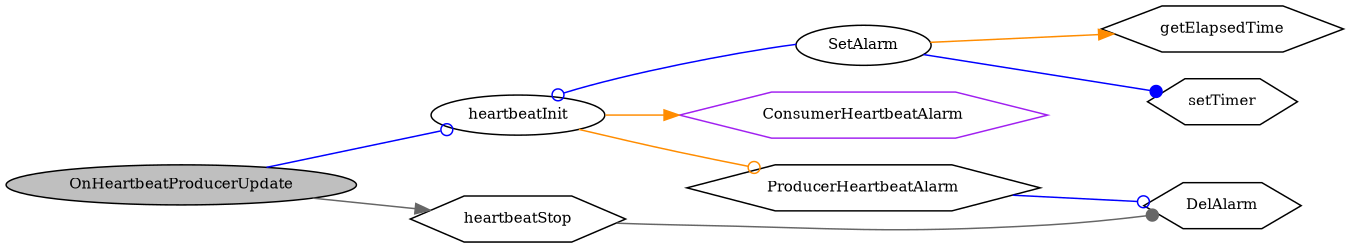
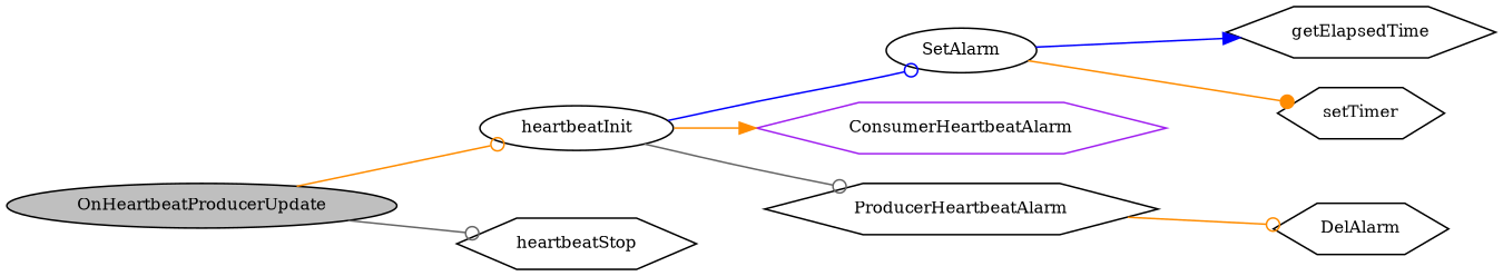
  digraph {
    fontname="DejaVu Serif"
    rankdir=LR
    node [color=black fillcolor=white fontname="DejaVu Serif" fontsize=10 shape=hexagon style=filled]
    edge [arrowhead=odot color=blue fontname="DejaVu Serif" fontsize=10 labelfontname=FreeSans labelfontsize=10 style=solid]
    n1 [fillcolor=grey75 fontcolor=black height=0.2 label=OnHeartbeatProducerUpdate shape=ellipse width=0.4]
    n2 [height=0.2 label=heartbeatInit shape=ellipse width=0.4]
    n3 [height=0.2 label=heartbeatStop width=0.4]
    n4 [height=0.2 label=SetAlarm shape=ellipse width=0.4]
    n5 [color=purple height=0.2 label=ConsumerHeartbeatAlarm width=0.4]
    n6 [height=0.2 label=ProducerHeartbeatAlarm width=0.4]
    n7 [height=0.2 label=DelAlarm width=0.4]
    n8 [height=0.2 label=getElapsedTime width=0.4]
    n9 [height=0.2 label=setTimer width=0.4]
-   n1 -> n2
-   n1 -> n3 [arrowhead=normal color=gray40]
-   n4 -> n2
+   n1 -> n2 [color=darkorange]
+   n1 -> n3 [color=gray40]
+   n2 -> n4
    n2 -> n5 [arrowhead=normal color=darkorange]
-   n2 -> n6 [color=darkorange]
-   n3 -> n7 [arrowhead=dot color=gray40]
-   n4 -> n8 [arrowhead=normal color=darkorange]
-   n4 -> n9 [arrowhead=dot]
-   n6 -> n7
+   n2 -> n6 [color=gray40]
+   n4 -> n8 [arrowhead=normal]
+   n4 -> n9 [arrowhead=dot color=darkorange]
+   n6 -> n7 [color=darkorange]
  }
